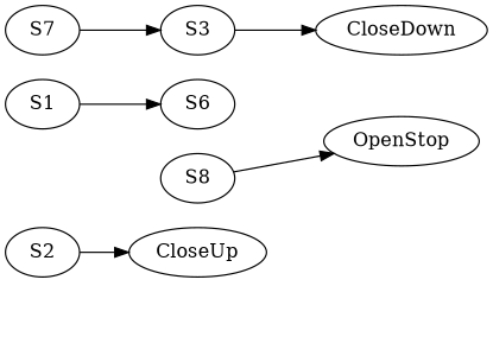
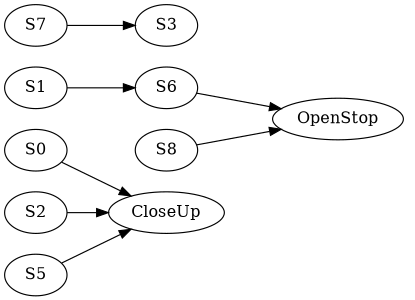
  digraph {
    rankdir=LR
+   S0
    CloseUp
    S1
    S6
    S2
    S3
-   CloseDown
    n8 [label=S8]
    OpenStop
+   S5
    S7
+   S0 -> CloseUp
    S1 -> S6
+   S6 -> OpenStop
    S2 -> CloseUp
-   S3 -> CloseDown
    n8 -> OpenStop
+   S5 -> CloseUp
    S7 -> S3
  }
